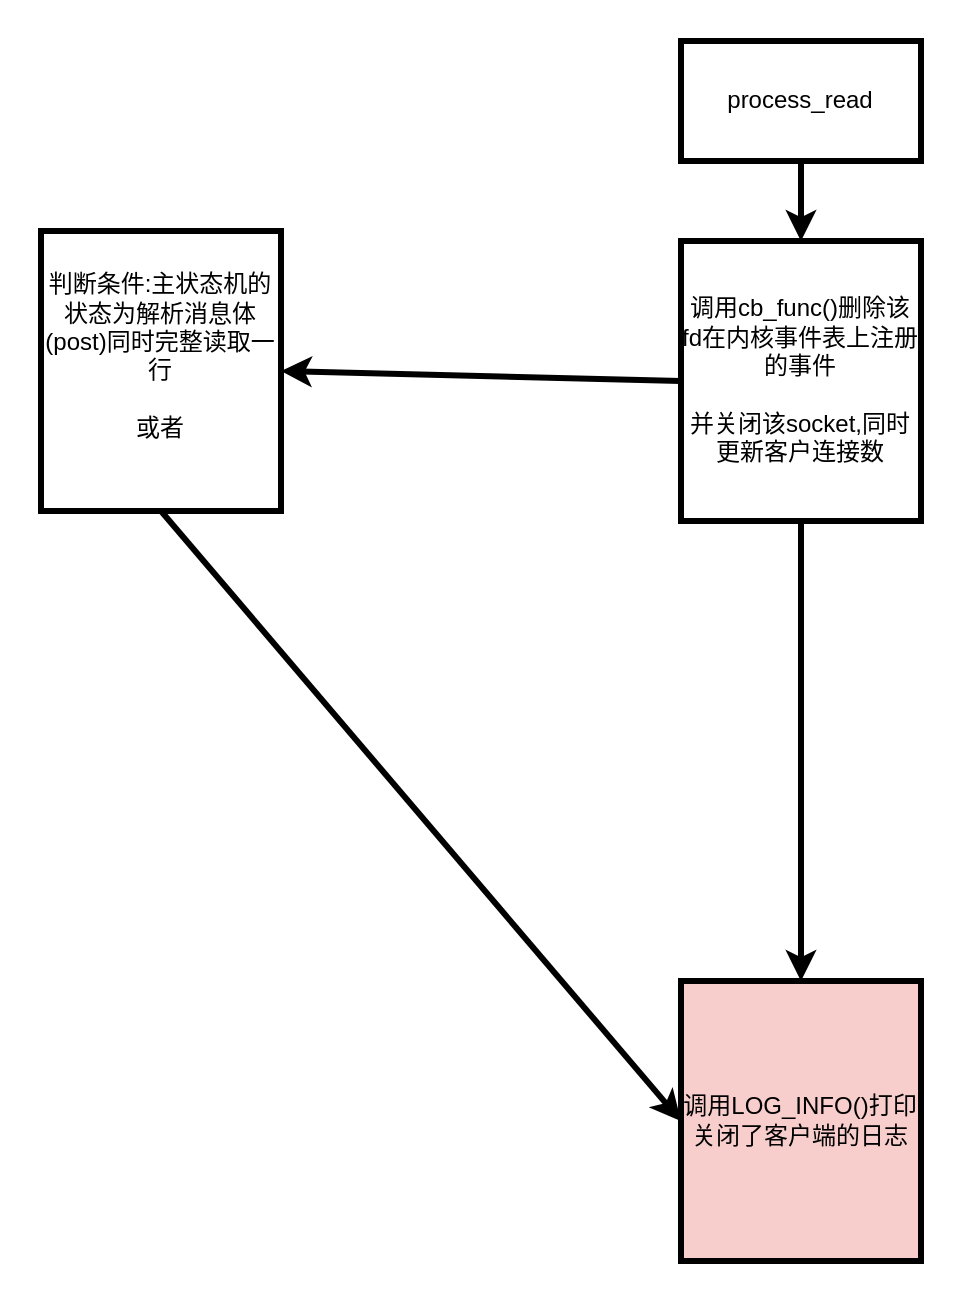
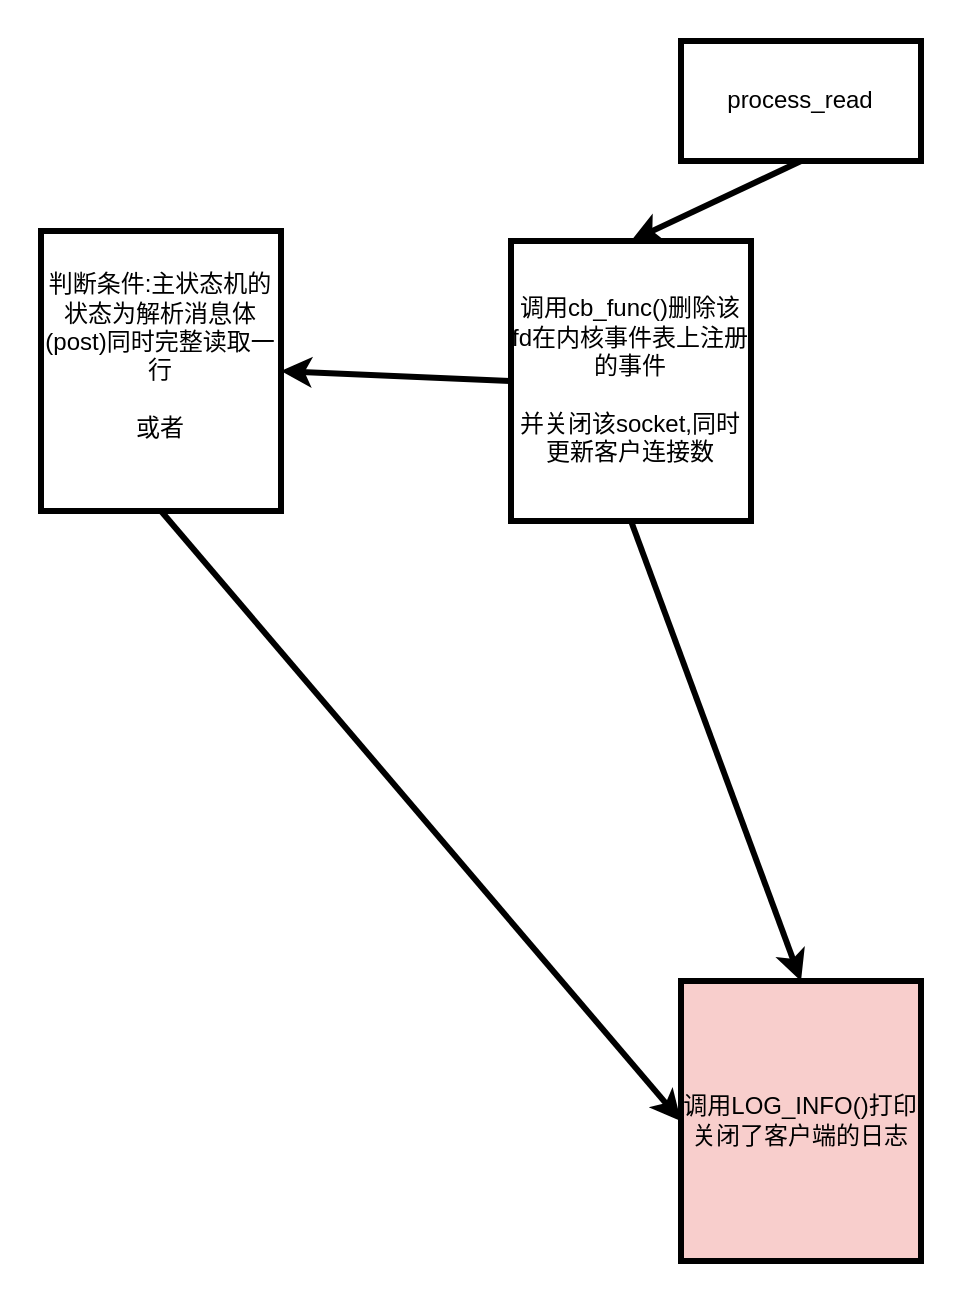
  <mxCell id="0" />
  <mxCell id="1" parent="0" />
  <mxCell id="2" style="edgeStyle=none;html=1;exitX=0.5;exitY=1;exitDx=0;exitDy=0;entryX=0.5;entryY=0;entryDx=0;entryDy=0;strokeColor=#000000;strokeWidth=3;" parent="1" source="3" target="6" edge="1"><mxGeometry relative="1" as="geometry" /></mxCell>
  <mxCell id="3" value="process_read" style="whiteSpace=wrap;html=1;strokeColor=#000000;strokeWidth=3;" parent="1" vertex="1"><mxGeometry x="340" y="20" width="120" height="60" as="geometry" /></mxCell>
  <mxCell id="4" style="edgeStyle=none;html=1;exitX=0;exitY=0.5;exitDx=0;exitDy=0;entryX=1;entryY=0.5;entryDx=0;entryDy=0;strokeColor=#000000;strokeWidth=3;" parent="1" source="6" target="8" edge="1"><mxGeometry relative="1" as="geometry" /></mxCell>
  <mxCell id="5" style="edgeStyle=none;html=1;exitX=0.5;exitY=1;exitDx=0;exitDy=0;entryX=0.5;entryY=0;entryDx=0;entryDy=0;strokeColor=#000000;strokeWidth=3;" parent="1" source="6" target="9" edge="1"><mxGeometry relative="1" as="geometry" /></mxCell>
- <mxCell id="6" value="调用cb_func()删除该fd在内核事件表上注册的事件&lt;br&gt;&lt;br&gt;并关闭该socket,同时更新客户连接数" style="whiteSpace=wrap;html=1;strokeColor=#000000;strokeWidth=3;" parent="1" vertex="1"><mxGeometry x="340" y="120" width="120" height="140" as="geometry" /></mxCell>
+ <mxCell id="6" value="调用cb_func()删除该fd在内核事件表上注册的事件&lt;br&gt;&lt;br&gt;并关闭该socket,同时更新客户连接数" style="whiteSpace=wrap;html=1;strokeColor=#000000;strokeWidth=3;" parent="1" vertex="1"><mxGeometry x="255" y="120" width="120" height="140" as="geometry" /></mxCell>
  <mxCell id="7" style="edgeStyle=none;html=1;exitX=0.5;exitY=1;exitDx=0;exitDy=0;entryX=0;entryY=0.5;entryDx=0;entryDy=0;strokeColor=#000000;strokeWidth=3;" parent="1" source="8" target="9" edge="1"><mxGeometry relative="1" as="geometry" /></mxCell>
  <mxCell id="8" value="判断条件:主状态机的状态为解析消息体(post)同时完整读取一行&lt;br&gt;&lt;br&gt;或者&lt;br&gt;&lt;br&gt;" style="whiteSpace=wrap;html=1;strokeColor=#000000;strokeWidth=3;" parent="1" vertex="1"><mxGeometry x="20" y="115" width="120" height="140" as="geometry" /></mxCell>
  <mxCell id="9" value="调用LOG_INFO()打印关闭了客户端的日志" style="whiteSpace=wrap;html=1;strokeColor=#000000;strokeWidth=3;fillColor=#f8cecc;" parent="1" vertex="1"><mxGeometry x="340" y="490" width="120" height="140" as="geometry" /></mxCell>
